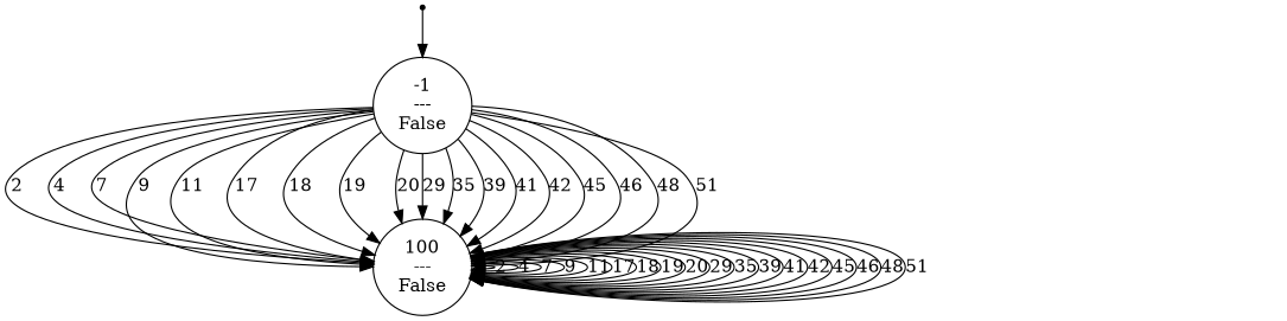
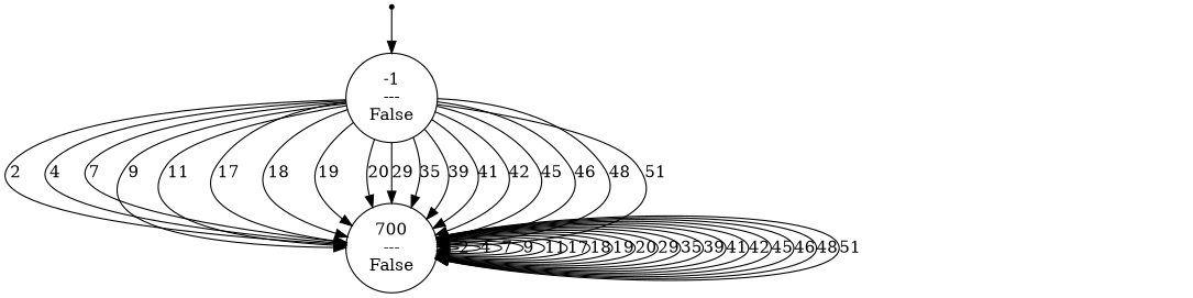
  digraph {
    0 [shape=point]
    n2 [label="-1\n---\nFalse"]
-   n3 [label="100\n---\nFalse"]
+   n3 [label="700\n---\nFalse"]
    0 -> n2
    n2 -> n3 [label=2]
    n2 -> n3 [label=4]
    n2 -> n3 [label=7]
    n2 -> n3 [label=9]
    n2 -> n3 [label=11]
    n2 -> n3 [label=17]
    n2 -> n3 [label=18]
    n2 -> n3 [label=19]
    n2 -> n3 [label=20]
    n2 -> n3 [label=29]
    n2 -> n3 [label=35]
    n2 -> n3 [label=39]
    n2 -> n3 [label=41]
    n2 -> n3 [label=42]
    n2 -> n3 [label=45]
    n2 -> n3 [label=46]
    n2 -> n3 [label=48]
    n2 -> n3 [label=51]
    n3 -> n3 [label=2]
    n3 -> n3 [label=4]
    n3 -> n3 [label=7]
    n3 -> n3 [label=9]
    n3 -> n3 [label=11]
    n3 -> n3 [label=17]
    n3 -> n3 [label=18]
    n3 -> n3 [label=19]
    n3 -> n3 [label=20]
    n3 -> n3 [label=29]
    n3 -> n3 [label=35]
    n3 -> n3 [label=39]
    n3 -> n3 [label=41]
    n3 -> n3 [label=42]
    n3 -> n3 [label=45]
    n3 -> n3 [label=46]
    n3 -> n3 [label=48]
    n3 -> n3 [label=51]
  }
